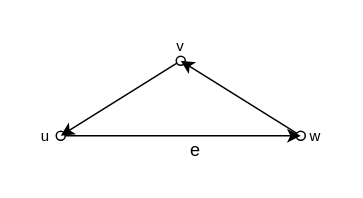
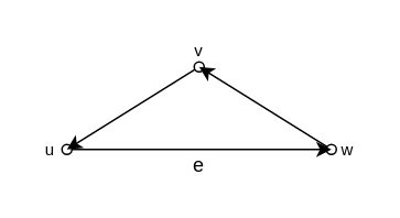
  <mxCell id="0" />
  <mxCell id="1" parent="0" />
  <mxCell id="2" value="" style="endArrow=classic;html=1;rounded=0;startArrow=oval;startFill=0;strokeColor=default;snapToPoint=0;ignoreEdge=0;comic=0;enumerate=0;orthogonal=0;orthogonalLoop=0;flowAnimation=0;noJump=0;backgroundOutline=0;fixDash=0;anchorPointDirection=1;endFill=1;shadow=0;endSize=6;targetPerimeterSpacing=0;startSize=6;sourcePerimeterSpacing=0;" parent="1" edge="1"><mxGeometry width="50" height="50" relative="1" as="geometry"><mxPoint x="40" y="90" as="sourcePoint" /><mxPoint x="200" y="90" as="targetPoint" /></mxGeometry></mxCell>
- <mxCell id="3" value="e" style="text;strokeColor=none;align=center;fillColor=none;html=1;verticalAlign=middle;whiteSpace=wrap;rounded=0;" parent="1" vertex="1"><mxGeometry x="120" y="90" width="20" height="20" as="geometry" /></mxCell>
+ <mxCell id="3" value="e" style="text;strokeColor=none;align=center;fillColor=none;html=1;verticalAlign=middle;whiteSpace=wrap;rounded=0;" parent="1" vertex="1"><mxGeometry x="110" y="90" width="20" height="20" as="geometry" /></mxCell>
  <mxCell id="4" value="" style="endArrow=classic;html=1;rounded=0;startArrow=oval;startFill=0;" parent="1" edge="1"><mxGeometry width="50" height="50" relative="1" as="geometry"><mxPoint x="200" y="90" as="sourcePoint" /><mxPoint x="120" y="40" as="targetPoint" /></mxGeometry></mxCell>
  <mxCell id="5" value="" style="endArrow=classic;html=1;rounded=0;endFill=1;startArrow=oval;startFill=0;" parent="1" edge="1"><mxGeometry width="50" height="50" relative="1" as="geometry"><mxPoint x="120" y="40" as="sourcePoint" /><mxPoint x="40" y="90" as="targetPoint" /></mxGeometry></mxCell>
  <mxCell id="6" value="&lt;font style=&quot;font-size: 10px;&quot;&gt;u&lt;/font&gt;" style="text;strokeColor=none;align=center;fillColor=none;html=1;verticalAlign=middle;whiteSpace=wrap;rounded=0;" parent="1" vertex="1"><mxGeometry x="20" y="80" width="20" height="20" as="geometry" /></mxCell>
  <mxCell id="7" value="&lt;font size=&quot;1&quot;&gt;&lt;span style=&quot;caret-color: rgb(255, 147, 0);&quot;&gt;w&lt;/span&gt;&lt;/font&gt;" style="text;strokeColor=none;align=center;fillColor=none;html=1;verticalAlign=middle;whiteSpace=wrap;rounded=0;" parent="1" vertex="1"><mxGeometry x="200" y="80" width="20" height="20" as="geometry" /></mxCell>
  <mxCell id="8" value="&lt;font color=&quot;#000000&quot; size=&quot;1&quot;&gt;v&lt;/font&gt;" style="text;strokeColor=none;align=center;fillColor=none;html=1;verticalAlign=middle;whiteSpace=wrap;rounded=0;fontColor=#0000CC;" parent="1" vertex="1"><mxGeometry x="110" y="20" width="20" height="20" as="geometry" /></mxCell>
